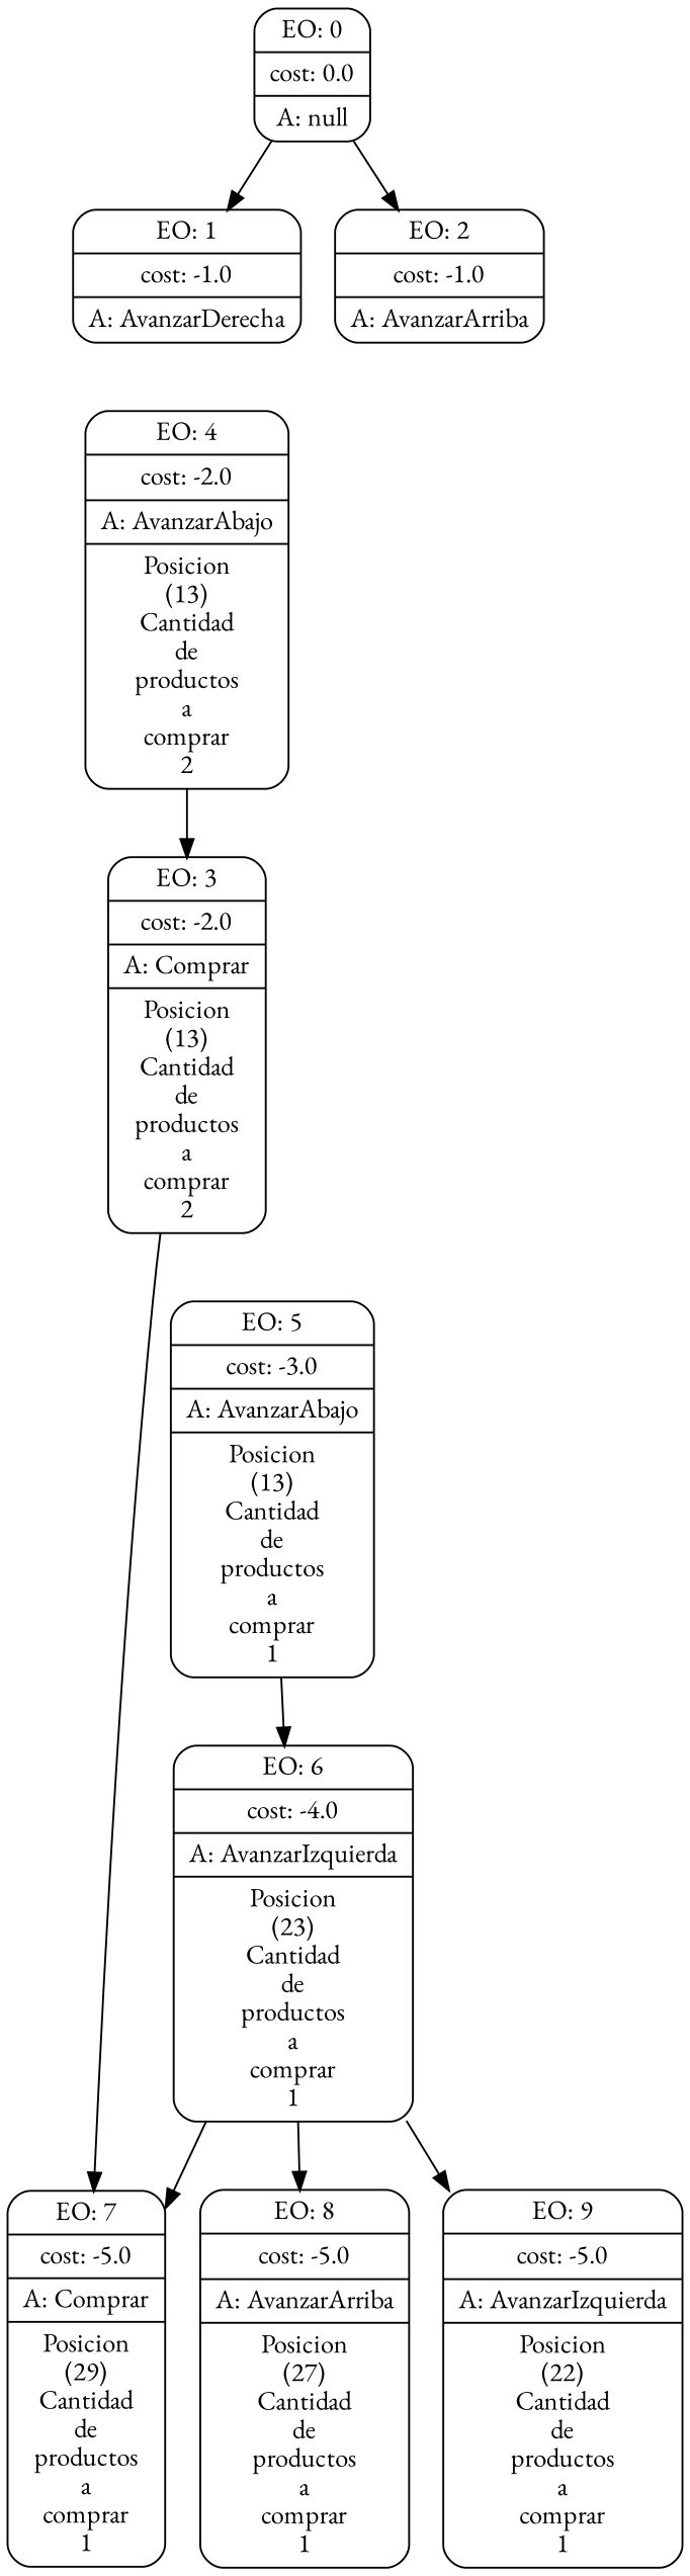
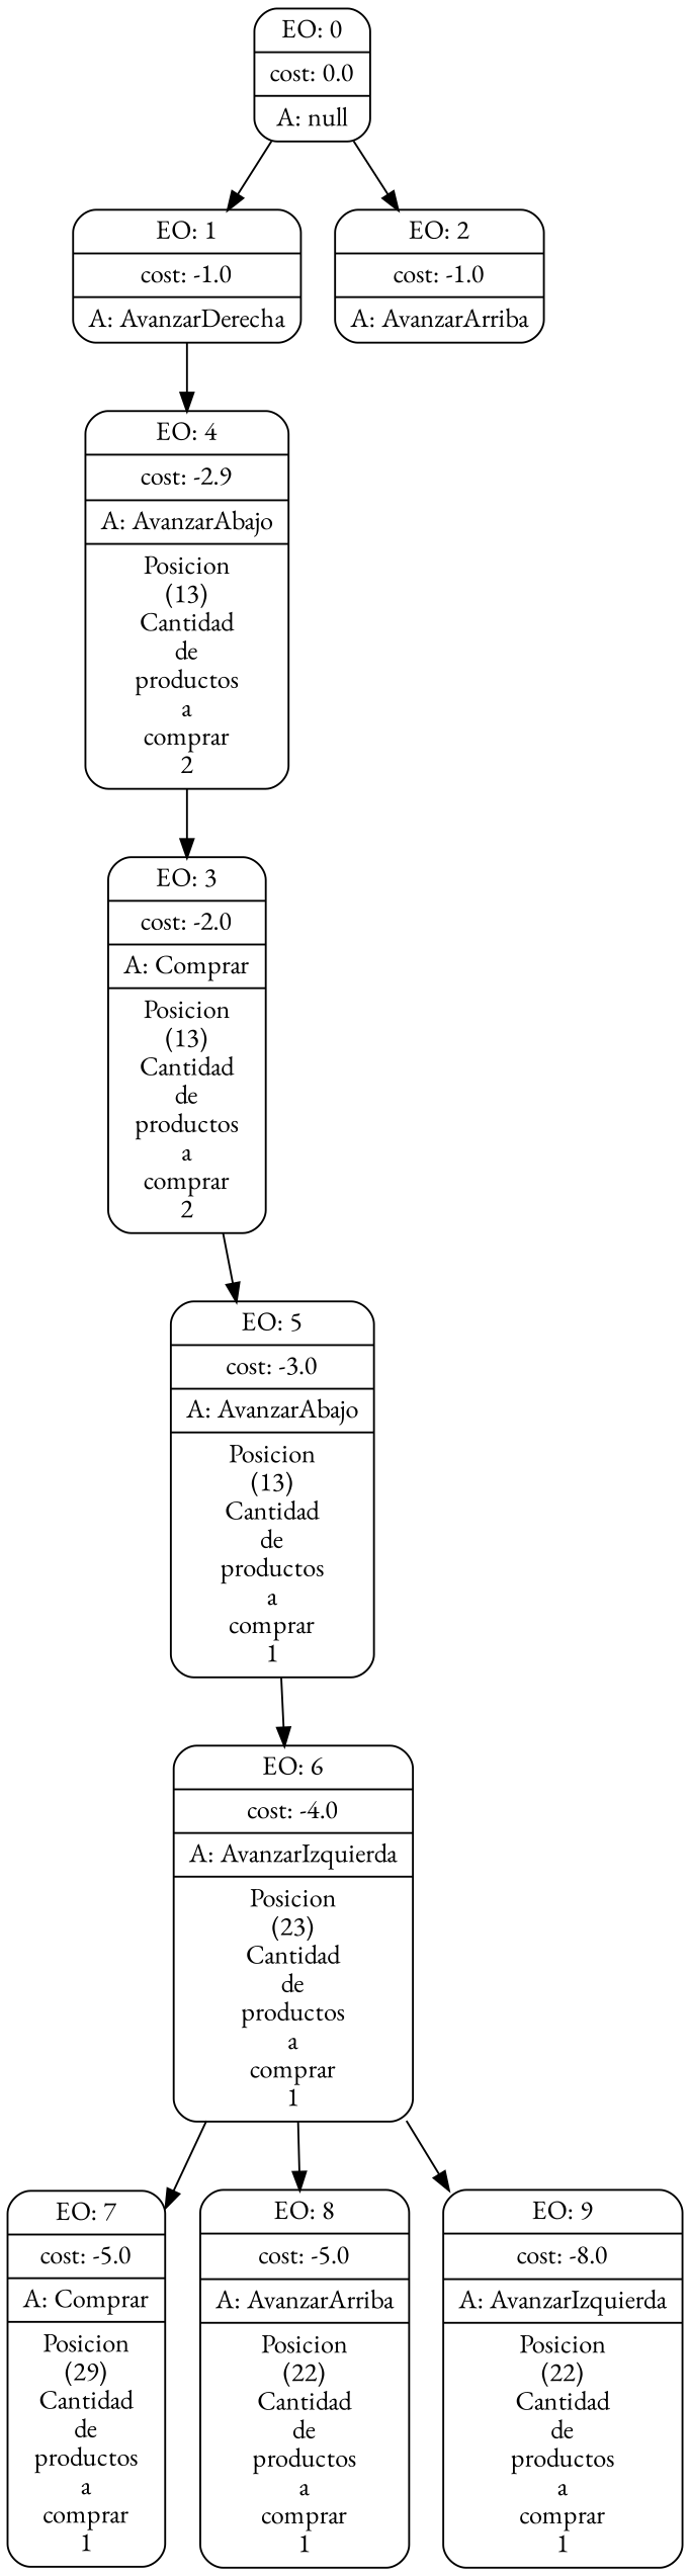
  digraph {
    fontname="EB Garamond"
    node [fontname="EB Garamond" shape=Mrecord]
    edge [fontname="EB Garamond"]
    n1 [label="{EO: 0|cost: 0.0|A: null}"]
    n2 [label="{EO: 1|cost: -1.0|A: AvanzarDerecha}"]
    n3 [label="{EO: 2|cost: -1.0|A: AvanzarArriba}"]
-   n4 [label="{EO: 4|cost: -2.0|A: AvanzarAbajo|Posicion\n(13)\nCantidad\nde\nproductos\na\ncomprar\n2}"]
+   n4 [label="{EO: 4|cost: -2.9|A: AvanzarAbajo|Posicion\n(13)\nCantidad\nde\nproductos\na\ncomprar\n2}"]
    n5 [label="{EO: 3|cost: -2.0|A: Comprar|Posicion\n(13)\nCantidad\nde\nproductos\na\ncomprar\n2}"]
    n6 [label="{EO: 5|cost: -3.0|A: AvanzarAbajo|Posicion\n(13)\nCantidad\nde\nproductos\na\ncomprar\n1}"]
    n7 [label="{EO: 6|cost: -4.0|A: AvanzarIzquierda|Posicion\n(23)\nCantidad\nde\nproductos\na\ncomprar\n1}"]
    n8 [label="{EO: 7|cost: -5.0|A: Comprar|Posicion\n(29)\nCantidad\nde\nproductos\na\ncomprar\n1}"]
-   n9 [label="{EO: 8|cost: -5.0|A: AvanzarArriba|Posicion\n(27)\nCantidad\nde\nproductos\na\ncomprar\n1}"]
-   n10 [label="{EO: 9|cost: -5.0|A: AvanzarIzquierda|Posicion\n(22)\nCantidad\nde\nproductos\na\ncomprar\n1}"]
+   n9 [label="{EO: 8|cost: -5.0|A: AvanzarArriba|Posicion\n(22)\nCantidad\nde\nproductos\na\ncomprar\n1}"]
+   n10 [label="{EO: 9|cost: -8.0|A: AvanzarIzquierda|Posicion\n(22)\nCantidad\nde\nproductos\na\ncomprar\n1}"]
    n1 -> n2
    n1 -> n3
+   n2 -> n4
    n4 -> n5
-   n5 -> n8
+   n5 -> n6
    n6 -> n7
    n7 -> n8
    n7 -> n9
    n7 -> n10
  }
